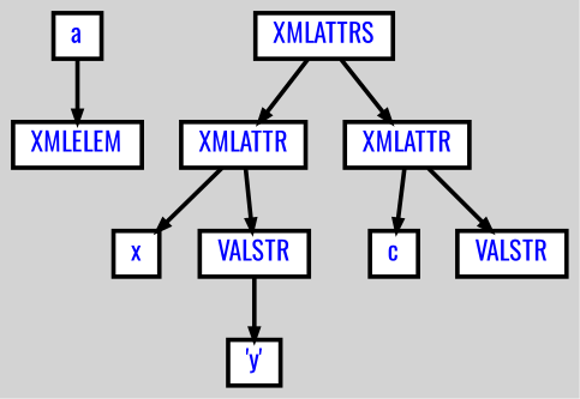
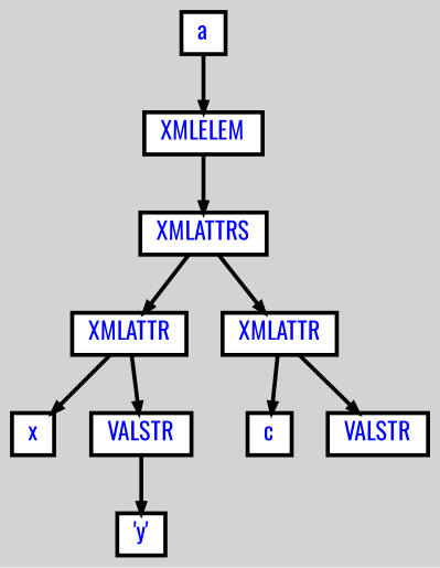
  digraph {
    bgcolor=lightgrey
    fontname=Oswald
    ordering=out
    ranksep=.4
    node [color=black fillcolor=white fixedsize=false fontcolor=blue fontname=Oswald fontsize=12 shape=box style="filled, solid, bold"]
    edge [arrowsize=.5 color=black fontname=Oswald style=bold]
    n1 [height=.25 label=XMLELEM width=.25]
    n2 [height=.25 label=XMLATTRS width=.25]
    n3 [height=.25 label=a width=.25]
    n4 [height=.25 label=XMLATTR width=.25]
    n5 [height=.25 label=XMLATTR width=.25]
    n6 [height=.25 label=x width=.25]
    n7 [height=.25 label=VALSTR width=.25]
    n8 [height=.25 label=c width=.25]
    n9 [height=.25 label=VALSTR width=.25]
    n10 [height=.25 label="'y'" width=.25]
+   n1 -> n2
    n2 -> n4
    n2 -> n5
    n3 -> n1
    n4 -> n6
    n4 -> n7
    n5 -> n8
    n5 -> n9
    n7 -> n10
  }
